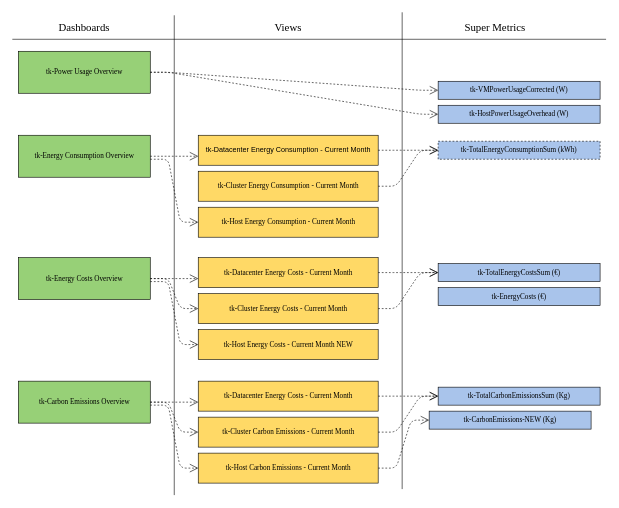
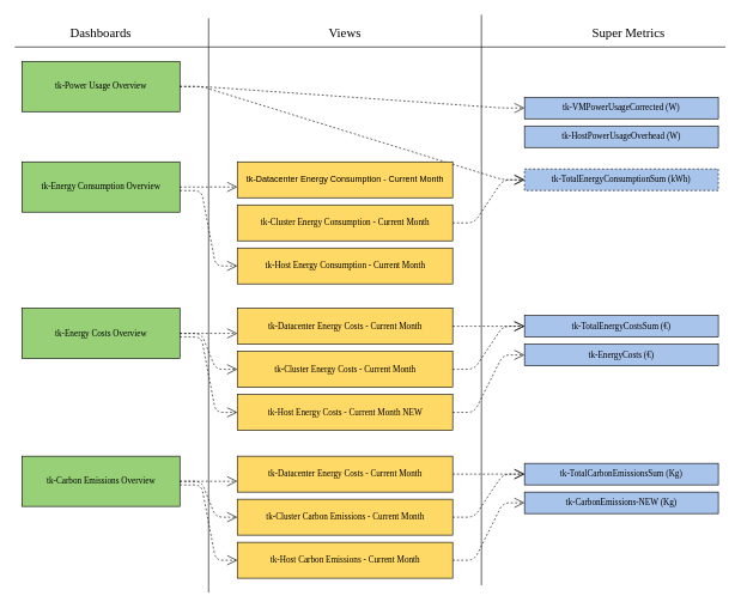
  <mxCell id="0" />
  <mxCell id="1" parent="0" />
  <mxCell id="2" value="&lt;font face=&quot;Metropolis&quot;&gt;tk-Power Usage Overview&lt;/font&gt;" style="html=1;fillColor=#97D077;" vertex="1" parent="1"><mxGeometry x="30" y="85" width="220" height="70" as="geometry" /></mxCell>
  <mxCell id="3" value="&lt;font face=&quot;Metropolis&quot;&gt;tk-Energy Consumption Overview&lt;/font&gt;" style="html=1;fillColor=#97D077;" vertex="1" parent="1"><mxGeometry x="30" y="225" width="220" height="70" as="geometry" /></mxCell>
  <mxCell id="4" value="&lt;font face=&quot;Metropolis&quot;&gt;tk-Energy Costs Overview&lt;/font&gt;" style="html=1;fillColor=#97D077;" vertex="1" parent="1"><mxGeometry x="30" y="429" width="220" height="70" as="geometry" /></mxCell>
  <mxCell id="5" value="&lt;font face=&quot;Metropolis&quot;&gt;tk-Carbon Emissions Overview&lt;/font&gt;" style="html=1;fillColor=#97D077;" vertex="1" parent="1"><mxGeometry x="30" y="635" width="220" height="70" as="geometry" /></mxCell>
  <mxCell id="6" value="&lt;font style=&quot;font-size: 18px&quot; face=&quot;Verdana&quot;&gt;Dashboards&lt;/font&gt;" style="text;html=1;strokeColor=none;fillColor=none;align=center;verticalAlign=middle;whiteSpace=wrap;rounded=0;" vertex="1" parent="1"><mxGeometry x="120" y="35" width="40" height="20" as="geometry" /></mxCell>
  <mxCell id="7" value="&lt;font style=&quot;font-size: 18px&quot; face=&quot;Verdana&quot;&gt;Views&lt;/font&gt;" style="text;html=1;strokeColor=none;fillColor=none;align=center;verticalAlign=middle;whiteSpace=wrap;rounded=0;" vertex="1" parent="1"><mxGeometry x="460" y="35" width="40" height="20" as="geometry" /></mxCell>
- <mxCell id="8" value="&lt;font style=&quot;font-size: 18px&quot; face=&quot;Verdana&quot;&gt;Super Metrics&lt;/font&gt;" style="text;html=1;strokeColor=none;fillColor=none;align=center;verticalAlign=middle;whiteSpace=wrap;rounded=0;" vertex="1" parent="1"><mxGeometry x="760" y="35" width="130" height="20" as="geometry" /></mxCell>
+ <mxCell id="8" value="&lt;font style=&quot;font-size: 18px&quot; face=&quot;Verdana&quot;&gt;Super Metrics&lt;/font&gt;" style="text;html=1;strokeColor=none;fillColor=none;align=center;verticalAlign=middle;whiteSpace=wrap;rounded=0;" vertex="1" parent="1"><mxGeometry x="810" y="35" width="130" height="20" as="geometry" /></mxCell>
  <mxCell id="9" value="" style="endArrow=none;html=1;" edge="1" parent="1"><mxGeometry width="50" height="50" relative="1" as="geometry"><mxPoint x="20" y="65" as="sourcePoint" /><mxPoint x="1010" y="65" as="targetPoint" /></mxGeometry></mxCell>
  <mxCell id="10" value="" style="endArrow=none;html=1;" edge="1" parent="1"><mxGeometry width="50" height="50" relative="1" as="geometry"><mxPoint x="290" y="825" as="sourcePoint" /><mxPoint x="290" y="25" as="targetPoint" /></mxGeometry></mxCell>
  <mxCell id="11" value="" style="endArrow=none;html=1;" edge="1" parent="1"><mxGeometry width="50" height="50" relative="1" as="geometry"><mxPoint x="670" y="815" as="sourcePoint" /><mxPoint x="670" y="20" as="targetPoint" /></mxGeometry></mxCell>
  <mxCell id="12" value="&lt;font face=&quot;Metropolis&quot;&gt;tk-VMPowerUsageCorrected (W)&lt;/font&gt;" style="rounded=0;whiteSpace=wrap;html=1;fillColor=#A9C4EB;" vertex="1" parent="1"><mxGeometry x="730" y="135" width="270" height="30" as="geometry" /></mxCell>
  <mxCell id="13" value="&lt;font face=&quot;Metropolis&quot;&gt;tk-HostPowerUsageOverhead (W)&lt;/font&gt;" style="rounded=0;whiteSpace=wrap;html=1;fillColor=#A9C4EB;" vertex="1" parent="1"><mxGeometry x="730" y="175" width="270" height="30" as="geometry" /></mxCell>
  <mxCell id="14" value="" style="endArrow=open;endSize=12;dashed=1;html=1;exitX=1;exitY=0.5;exitDx=0;exitDy=0;entryX=0;entryY=0.5;entryDx=0;entryDy=0;edgeStyle=entityRelationEdgeStyle;" edge="1" parent="1" source="2" target="12"><mxGeometry width="160" relative="1" as="geometry"><mxPoint x="260" y="130" as="sourcePoint" /><mxPoint x="775" y="127.5" as="targetPoint" /></mxGeometry></mxCell>
- <mxCell id="15" value="" style="endArrow=open;endSize=12;dashed=1;html=1;entryX=0;entryY=0.5;entryDx=0;entryDy=0;exitX=1;exitY=0.5;exitDx=0;exitDy=0;edgeStyle=entityRelationEdgeStyle;" edge="1" parent="1" source="2" target="13"><mxGeometry width="160" relative="1" as="geometry"><mxPoint x="280" y="130" as="sourcePoint" /><mxPoint x="775" y="160" as="targetPoint" /></mxGeometry></mxCell>
+ <mxCell id="15" value="" style="endArrow=open;endSize=12;dashed=1;html=1;exitX=1;exitY=0.5;exitDx=0;exitDy=0;edgeStyle=entityRelationEdgeStyle;" edge="1" parent="1" source="2" target="21"><mxGeometry width="160" relative="1" as="geometry"><mxPoint x="280" y="130" as="sourcePoint" /><mxPoint x="775" y="160" as="targetPoint" /></mxGeometry></mxCell>
  <mxCell id="16" value="tk-Datacenter Energy Consumption - Current Month" style="html=1;fillColor=#FFD966;" vertex="1" parent="1"><mxGeometry x="330" y="225" width="300" height="50" as="geometry" /></mxCell>
  <mxCell id="17" value="" style="endArrow=open;endSize=12;dashed=1;html=1;exitX=1;exitY=0.5;exitDx=0;exitDy=0;" edge="1" parent="1" source="3"><mxGeometry width="160" relative="1" as="geometry"><mxPoint x="620" y="275" as="sourcePoint" /><mxPoint x="330" y="260" as="targetPoint" /></mxGeometry></mxCell>
  <mxCell id="18" value="&lt;font face=&quot;Metropolis&quot;&gt;tk-Cluster Energy Consumption - Current Month&lt;/font&gt;" style="html=1;fillColor=#FFD966;" vertex="1" parent="1"><mxGeometry x="330" y="285" width="300" height="50" as="geometry" /></mxCell>
  <mxCell id="19" value="&lt;font face=&quot;Metropolis&quot;&gt;tk-Host Energy Consumption - Current Month&lt;/font&gt;" style="html=1;fillColor=#FFD966;" vertex="1" parent="1"><mxGeometry x="330" y="345" width="300" height="50" as="geometry" /></mxCell>
  <mxCell id="20" value="" style="endArrow=open;endSize=12;dashed=1;html=1;edgeStyle=entityRelationEdgeStyle;entryX=0;entryY=0.5;entryDx=0;entryDy=0;" edge="1" parent="1" target="19"><mxGeometry width="160" relative="1" as="geometry"><mxPoint x="250" y="265" as="sourcePoint" /><mxPoint x="330" y="440" as="targetPoint" /></mxGeometry></mxCell>
  <mxCell id="21" value="&lt;font face=&quot;Metropolis&quot;&gt;tk-TotalEnergyConsumptionSum (kWh)&lt;/font&gt;" style="rounded=0;whiteSpace=wrap;html=1;fillColor=#A9C4EB;dashed=1;" vertex="1" parent="1"><mxGeometry x="730" y="235" width="270" height="30" as="geometry" /></mxCell>
  <mxCell id="22" value="&lt;font face=&quot;Metropolis&quot;&gt;tk-TotalEnergyCostsSum (€)&lt;/font&gt;" style="rounded=0;whiteSpace=wrap;html=1;fillColor=#A9C4EB;" vertex="1" parent="1"><mxGeometry x="730" y="439" width="270" height="30" as="geometry" /></mxCell>
- <mxCell id="23" value="" style="endArrow=open;endSize=12;dashed=1;html=1;edgeStyle=entityRelationEdgeStyle;entryX=0;entryY=0.5;entryDx=0;entryDy=0;exitX=1;exitY=0.5;exitDx=0;exitDy=0;" edge="1" parent="1" source="16" target="21"><mxGeometry width="160" relative="1" as="geometry"><mxPoint x="770" y="405" as="sourcePoint" /><mxPoint x="850" y="510" as="targetPoint" /></mxGeometry></mxCell>
  <mxCell id="24" value="" style="endArrow=open;endSize=12;dashed=1;html=1;edgeStyle=entityRelationEdgeStyle;entryX=0;entryY=0.5;entryDx=0;entryDy=0;exitX=1;exitY=0.5;exitDx=0;exitDy=0;" edge="1" parent="1" source="18" target="21"><mxGeometry width="160" relative="1" as="geometry"><mxPoint x="640" y="260" as="sourcePoint" /><mxPoint x="740" y="260" as="targetPoint" /></mxGeometry></mxCell>
  <mxCell id="25" value="&lt;font face=&quot;Metropolis&quot;&gt;tk-Datacenter Energy Costs - Current Month&lt;/font&gt;" style="html=1;fillColor=#FFD966;" vertex="1" parent="1"><mxGeometry x="330" y="429" width="300" height="50" as="geometry" /></mxCell>
  <mxCell id="26" value="" style="endArrow=open;endSize=12;dashed=1;html=1;exitX=1;exitY=0.5;exitDx=0;exitDy=0;" edge="1" parent="1"><mxGeometry width="160" relative="1" as="geometry"><mxPoint x="250" y="464" as="sourcePoint" /><mxPoint x="330" y="464" as="targetPoint" /></mxGeometry></mxCell>
  <mxCell id="27" value="&lt;font face=&quot;Metropolis&quot;&gt;tk-Cluster Energy Costs - Current Month&lt;/font&gt;" style="html=1;fillColor=#FFD966;" vertex="1" parent="1"><mxGeometry x="330" y="489" width="300" height="50" as="geometry" /></mxCell>
  <mxCell id="28" value="" style="endArrow=open;endSize=12;dashed=1;html=1;exitX=1;exitY=0.5;exitDx=0;exitDy=0;edgeStyle=entityRelationEdgeStyle;entryX=0;entryY=0.5;entryDx=0;entryDy=0;" edge="1" parent="1" target="27"><mxGeometry width="160" relative="1" as="geometry"><mxPoint x="250" y="464" as="sourcePoint" /><mxPoint x="330" y="554" as="targetPoint" /></mxGeometry></mxCell>
  <mxCell id="29" value="&lt;font face=&quot;Metropolis&quot;&gt;tk-Host Energy Costs - Current Month NEW&lt;/font&gt;" style="html=1;fillColor=#FFD966;" vertex="1" parent="1"><mxGeometry x="330" y="549" width="300" height="50" as="geometry" /></mxCell>
  <mxCell id="30" value="" style="endArrow=open;endSize=12;dashed=1;html=1;edgeStyle=entityRelationEdgeStyle;entryX=0;entryY=0.5;entryDx=0;entryDy=0;" edge="1" parent="1" target="29"><mxGeometry width="160" relative="1" as="geometry"><mxPoint x="250" y="469" as="sourcePoint" /><mxPoint x="330" y="644" as="targetPoint" /></mxGeometry></mxCell>
  <mxCell id="31" value="" style="endArrow=open;endSize=12;dashed=1;html=1;edgeStyle=entityRelationEdgeStyle;entryX=0;entryY=0.5;entryDx=0;entryDy=0;exitX=1;exitY=0.5;exitDx=0;exitDy=0;" edge="1" parent="1" source="25"><mxGeometry width="160" relative="1" as="geometry"><mxPoint x="770" y="609" as="sourcePoint" /><mxPoint x="730" y="454" as="targetPoint" /></mxGeometry></mxCell>
  <mxCell id="32" value="" style="endArrow=open;endSize=12;dashed=1;html=1;edgeStyle=entityRelationEdgeStyle;entryX=0;entryY=0.5;entryDx=0;entryDy=0;exitX=1;exitY=0.5;exitDx=0;exitDy=0;" edge="1" parent="1" source="27"><mxGeometry width="160" relative="1" as="geometry"><mxPoint x="640" y="464" as="sourcePoint" /><mxPoint x="730" y="454" as="targetPoint" /></mxGeometry></mxCell>
+ <mxCell id="33" value="" style="endArrow=open;endSize=12;dashed=1;html=1;edgeStyle=entityRelationEdgeStyle;exitX=1;exitY=0.5;exitDx=0;exitDy=0;entryX=0;entryY=0.5;entryDx=0;entryDy=0;" edge="1" parent="1" source="29" target="45"><mxGeometry width="160" relative="1" as="geometry"><mxPoint x="640" y="524" as="sourcePoint" /><mxPoint x="730" y="455" as="targetPoint" /></mxGeometry></mxCell>
  <mxCell id="34" value="&lt;font face=&quot;Metropolis&quot;&gt;tk-TotalCarbonEmissionsSum (Kg)&lt;/font&gt;" style="rounded=0;whiteSpace=wrap;html=1;fillColor=#A9C4EB;" vertex="1" parent="1"><mxGeometry x="730" y="645" width="270" height="30" as="geometry" /></mxCell>
  <mxCell id="35" value="&lt;font face=&quot;Metropolis&quot;&gt;tk-Datacenter Energy Costs - Current Month&lt;/font&gt;" style="html=1;fillColor=#FFD966;" vertex="1" parent="1"><mxGeometry x="330" y="635" width="300" height="50" as="geometry" /></mxCell>
  <mxCell id="36" value="" style="endArrow=open;endSize=12;dashed=1;html=1;exitX=1;exitY=0.5;exitDx=0;exitDy=0;" edge="1" parent="1"><mxGeometry width="160" relative="1" as="geometry"><mxPoint x="250" y="670" as="sourcePoint" /><mxPoint x="330" y="670" as="targetPoint" /></mxGeometry></mxCell>
  <mxCell id="37" value="&lt;font face=&quot;Metropolis&quot;&gt;tk-Cluster Carbon Emissions - Current Month&lt;/font&gt;" style="html=1;fillColor=#FFD966;" vertex="1" parent="1"><mxGeometry x="330" y="695" width="300" height="50" as="geometry" /></mxCell>
  <mxCell id="38" value="" style="endArrow=open;endSize=12;dashed=1;html=1;exitX=1;exitY=0.5;exitDx=0;exitDy=0;edgeStyle=entityRelationEdgeStyle;entryX=0;entryY=0.5;entryDx=0;entryDy=0;" edge="1" parent="1" target="37"><mxGeometry width="160" relative="1" as="geometry"><mxPoint x="250" y="670" as="sourcePoint" /><mxPoint x="330" y="760" as="targetPoint" /></mxGeometry></mxCell>
  <mxCell id="39" value="&lt;font face=&quot;Metropolis&quot;&gt;tk-Host Carbon Emissions - Current Month&lt;/font&gt;" style="html=1;fillColor=#FFD966;" vertex="1" parent="1"><mxGeometry x="330" y="755" width="300" height="50" as="geometry" /></mxCell>
  <mxCell id="40" value="" style="endArrow=open;endSize=12;dashed=1;html=1;edgeStyle=entityRelationEdgeStyle;entryX=0;entryY=0.5;entryDx=0;entryDy=0;" edge="1" parent="1" target="39"><mxGeometry width="160" relative="1" as="geometry"><mxPoint x="250" y="675" as="sourcePoint" /><mxPoint x="330" y="850" as="targetPoint" /></mxGeometry></mxCell>
  <mxCell id="41" value="" style="endArrow=open;endSize=12;dashed=1;html=1;edgeStyle=entityRelationEdgeStyle;entryX=0;entryY=0.5;entryDx=0;entryDy=0;exitX=1;exitY=0.5;exitDx=0;exitDy=0;" edge="1" parent="1" source="35"><mxGeometry width="160" relative="1" as="geometry"><mxPoint x="770" y="815" as="sourcePoint" /><mxPoint x="730" y="660" as="targetPoint" /></mxGeometry></mxCell>
  <mxCell id="42" value="" style="endArrow=open;endSize=12;dashed=1;html=1;edgeStyle=entityRelationEdgeStyle;entryX=0;entryY=0.5;entryDx=0;entryDy=0;exitX=1;exitY=0.5;exitDx=0;exitDy=0;" edge="1" parent="1" source="37"><mxGeometry width="160" relative="1" as="geometry"><mxPoint x="640" y="670" as="sourcePoint" /><mxPoint x="730" y="660" as="targetPoint" /></mxGeometry></mxCell>
  <mxCell id="43" value="" style="endArrow=open;endSize=12;dashed=1;html=1;edgeStyle=entityRelationEdgeStyle;exitX=1;exitY=0.5;exitDx=0;exitDy=0;entryX=0;entryY=0.5;entryDx=0;entryDy=0;" edge="1" parent="1" source="39" target="44"><mxGeometry width="160" relative="1" as="geometry"><mxPoint x="640" y="730" as="sourcePoint" /><mxPoint x="730" y="661" as="targetPoint" /></mxGeometry></mxCell>
- <mxCell id="44" value="&lt;font face=&quot;Metropolis&quot;&gt;tk-CarbonEmissions-NEW (Kg)&lt;/font&gt;" style="rounded=0;whiteSpace=wrap;html=1;fillColor=#A9C4EB;" vertex="1" parent="1"><mxGeometry x="715" y="685" width="270" height="30" as="geometry" /></mxCell>
+ <mxCell id="44" value="&lt;font face=&quot;Metropolis&quot;&gt;tk-CarbonEmissions-NEW (Kg)&lt;/font&gt;" style="rounded=0;whiteSpace=wrap;html=1;fillColor=#A9C4EB;" vertex="1" parent="1"><mxGeometry x="730" y="685" width="270" height="30" as="geometry" /></mxCell>
  <mxCell id="45" value="&lt;font face=&quot;Metropolis&quot;&gt;tk-EnergyCosts (€)&lt;/font&gt;" style="rounded=0;whiteSpace=wrap;html=1;fillColor=#A9C4EB;" vertex="1" parent="1"><mxGeometry x="730" y="479" width="270" height="30" as="geometry" /></mxCell>
